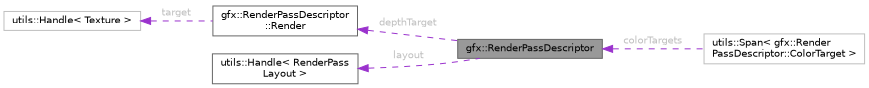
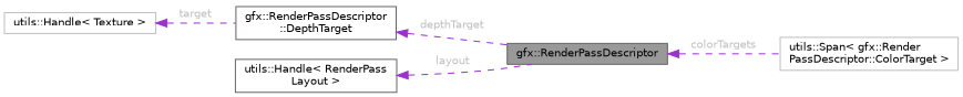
  digraph {
    rankdir=LR
    node [color=gray40 fillcolor=white fontname=Helvetica fontsize=10 shape=box style=filled]
    edge [color=darkorchid3 dir=back fontcolor=grey fontname=Helvetica fontsize=10 labelfontname=Helvetica labelfontsize=10 style=dashed]
    n1 [fillcolor=grey60 fontcolor=black height=0.2 label="gfx::RenderPassDescriptor" width=0.4]
    n2 [color=grey75 height=0.2 label="utils::Span\< gfx::Render\lPassDescriptor::ColorTarget \>" width=0.4]
-   n3 [height=0.2 label="gfx::RenderPassDescriptor\l::Render" width=0.4]
+   n3 [height=0.2 label="gfx::RenderPassDescriptor\l::DepthTarget" width=0.4]
    n4 [color=grey75 height=0.2 label="utils::Handle\< Texture \>" width=0.4]
    n5 [height=0.2 label="utils::Handle\< RenderPass\lLayout \>" width=0.4]
    n1 -> n2 [label=<<TABLE CELLBORDER="0" BORDER="0"><TR><TD VALIGN="top" ALIGN="LEFT" CELLPADDING="1" CELLSPACING="0">colorTargets</TD></TR> </TABLE>>]
    n3 -> n1 [label=<<TABLE CELLBORDER="0" BORDER="0"><TR><TD VALIGN="top" ALIGN="LEFT" CELLPADDING="1" CELLSPACING="0">depthTarget</TD></TR> </TABLE>>]
    n4 -> n3 [label=<<TABLE CELLBORDER="0" BORDER="0"><TR><TD VALIGN="top" ALIGN="LEFT" CELLPADDING="1" CELLSPACING="0">target</TD></TR> </TABLE>>]
    n5 -> n1 [label=<<TABLE CELLBORDER="0" BORDER="0"><TR><TD VALIGN="top" ALIGN="LEFT" CELLPADDING="1" CELLSPACING="0">layout</TD></TR> </TABLE>>]
  }
